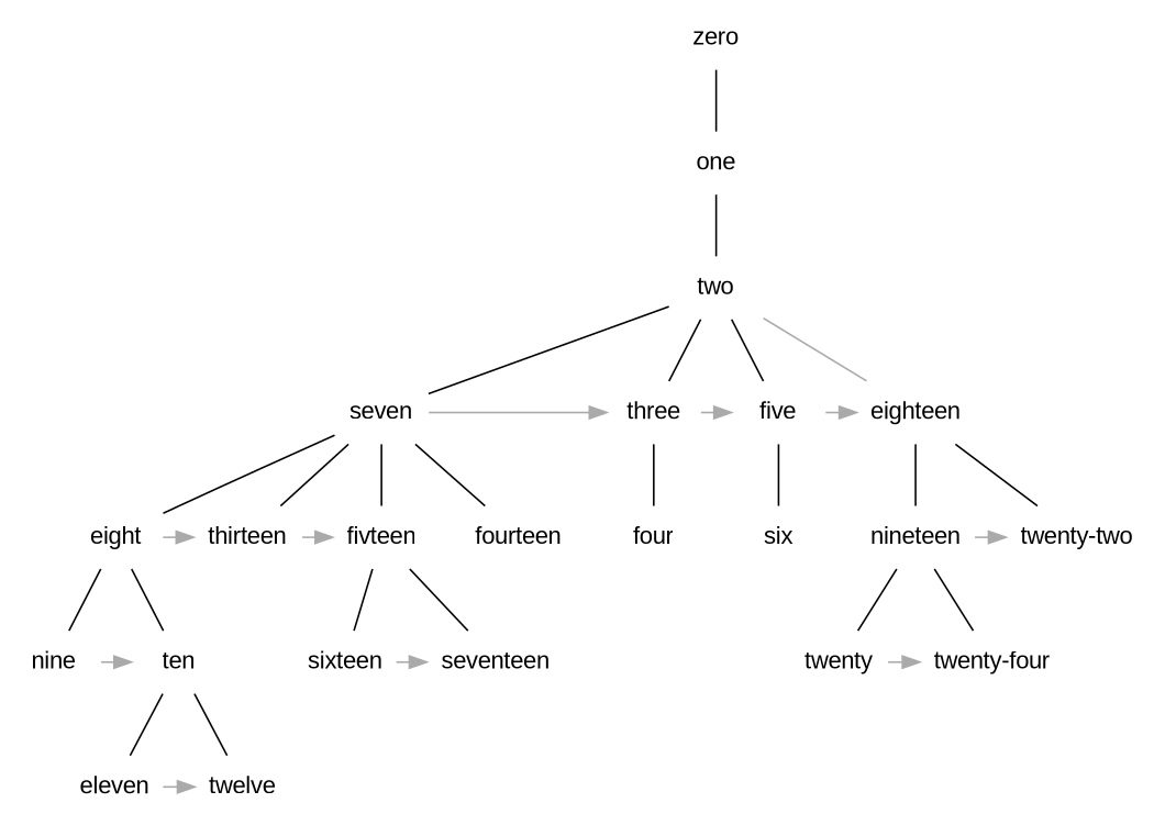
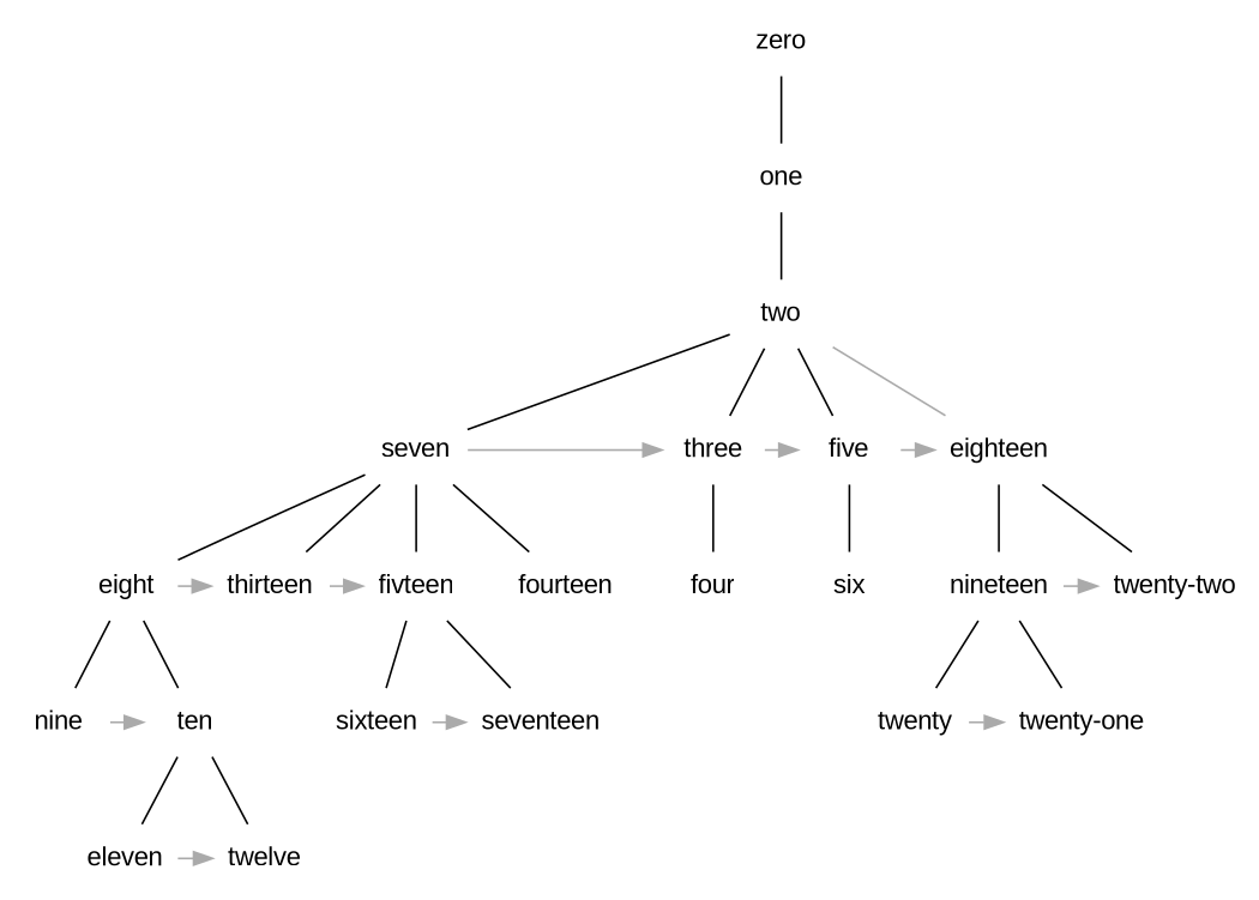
  digraph {
    node [fontname=Arial shape=plaintext]
    edge [arrowhead=none]
    n1 [label=zero]
    n2 [label=one]
    n3 [label=two]
    n4 [label=seven]
    n5 [label=three]
    n6 [label=five]
    n7 [label=eighteen]
    n8 [label=eight]
    n9 [label=thirteen]
    n10 [label=fivteen]
    n11 [label=fourteen]
    n12 [label=four]
    n13 [label=six]
    n14 [label=nineteen]
    n15 [label="twenty-two"]
    n16 [label=nine]
    n17 [label=ten]
    n18 [label=sixteen]
    n19 [label=seventeen]
    n20 [label=eleven]
    n21 [label=twelve]
    n22 [label=twenty]
-   n23 [label="twenty-four"]
+   n23 [label="twenty-one"]
    n1 -> n2
    n2 -> n3
    n3 -> n4
    n3 -> n5
    n3 -> n6
    n3 -> n7 [color="#aaaaaa"]
    n4 -> n5 [color="#aaaaaa" constraint=false arrowhead=""]
    n4 -> n8
    n4 -> n9
    n4 -> n10
    n4 -> n11
    n5 -> n6 [color="#aaaaaa" constraint=false arrowhead=""]
    n5 -> n12
    n6 -> n7 [color="#aaaaaa" constraint=false arrowhead=""]
    n6 -> n13
    n7 -> n14
    n7 -> n15
    n8 -> n9 [color="#aaaaaa" constraint=false arrowhead=""]
    n8 -> n16
    n8 -> n17
    n9 -> n10 [color="#aaaaaa" constraint=false arrowhead=""]
    n10 -> n18
    n10 -> n19
    n14 -> n15 [color="#aaaaaa" constraint=false arrowhead=""]
    n14 -> n22
    n14 -> n23
    n16 -> n17 [color="#aaaaaa" constraint=false arrowhead=""]
    n17 -> n20
    n17 -> n21
    n18 -> n19 [color="#aaaaaa" constraint=false arrowhead=""]
    n20 -> n21 [color="#aaaaaa" constraint=false arrowhead=""]
    n22 -> n23 [color="#aaaaaa" constraint=false arrowhead=""]
  }
